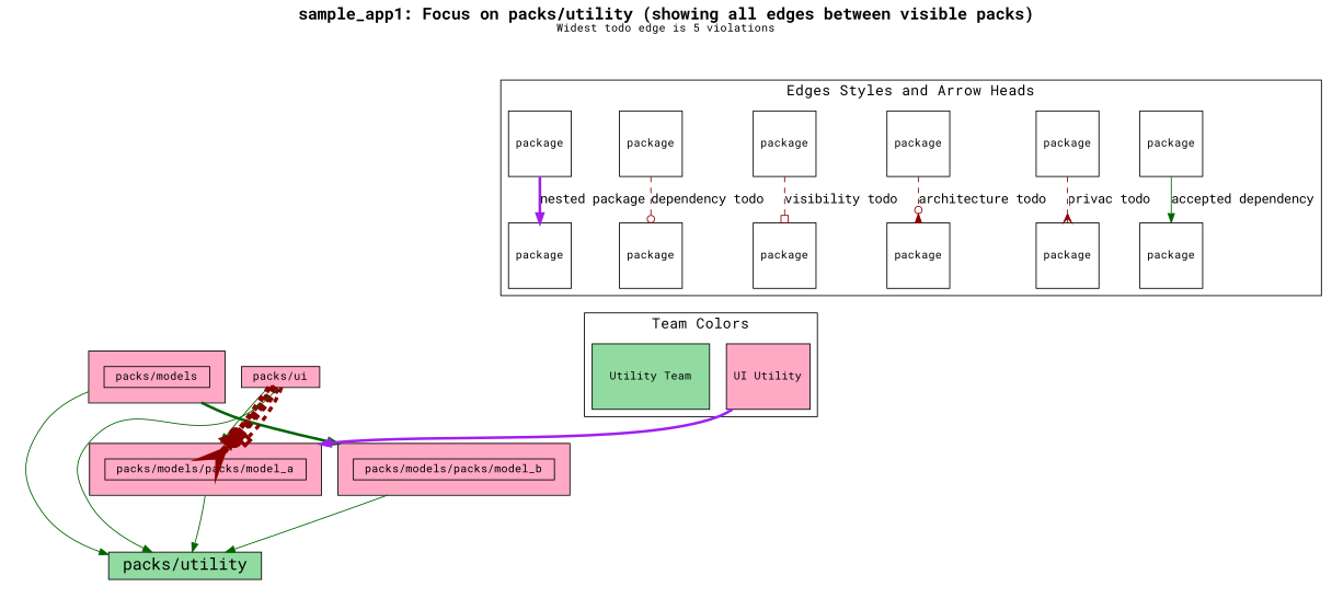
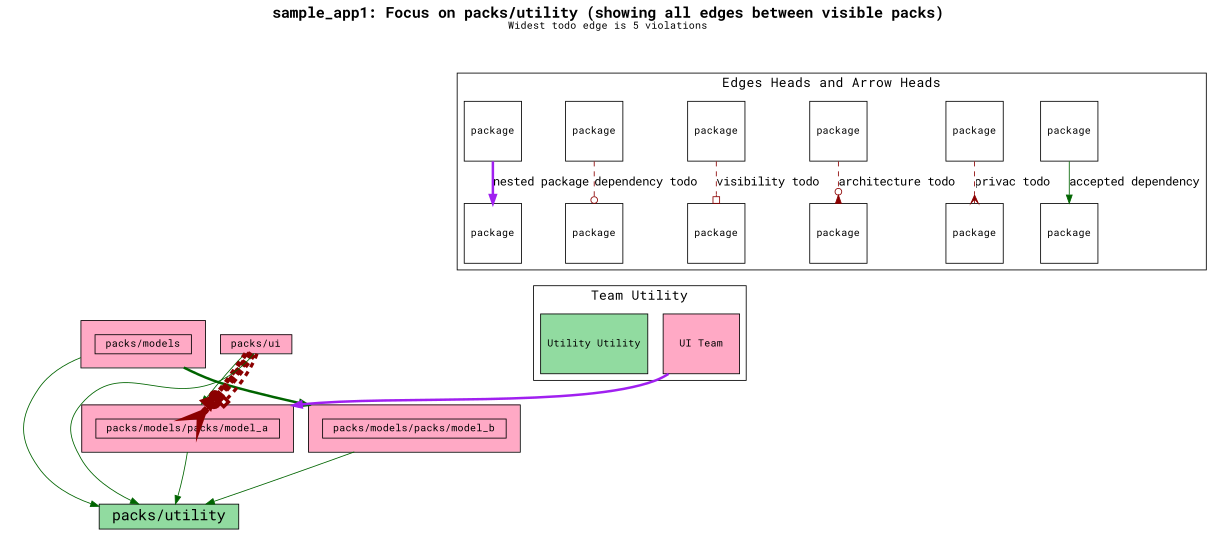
  digraph {
    fontname="Roboto Mono"
    fontsize=18
    label=<<b>sample_app1: Focus on packs/utility (showing all edges between visible packs)</b><br/><font point-size='12'>Widest todo edge is 5 violations</font>>
    labelloc=t
    rankdir=TD
    node [color=black fillcolor=white fontcolor=black fontname="Roboto Mono" fontsize=12 shape=box style=filled]
    edge [color=darkred fontname="Roboto Mono"]
    n1 [fillcolor="#FFA9C5" fontsize=12.0 height=1.0 label=<                 <table border='0' cellborder='1' cellspacing='0' cellpadding='16'><tr><td>                   <table border='0' cellborder='1' cellspacing='0' cellpadding='4'>                     <tr> <td port='private'> packs/models </td> </tr>                   </table>                 </td></tr></table>               > shape=plain]
    n2 [fillcolor="#FFA9C5" fontsize=12.0 height=1.0 label=<                 <table border='0' cellborder='1' cellspacing='0' cellpadding='16'><tr><td>                   <table border='0' cellborder='1' cellspacing='0' cellpadding='4'>                     <tr> <td port='private'> packs/models/packs/model_a </td> </tr>                   </table>                 </td></tr></table>               > shape=plain]
    n3 [fillcolor="#FFA9C5" fontsize=12.0 height=1.0 label=<                 <table border='0' cellborder='1' cellspacing='0' cellpadding='16'><tr><td>                   <table border='0' cellborder='1' cellspacing='0' cellpadding='4'>                     <tr> <td port='private'> packs/models/packs/model_b </td> </tr>                   </table>                 </td></tr></table>               > shape=plain]
    n4 [fillcolor="#FFA9C5" fontsize=12.0 height=1.0 label=<                 <table border='0' cellborder='1' cellspacing='0' cellpadding='4'>                   <tr> <td align='left'> packs/ui </td> </tr>                 </table>               > shape=plain]
    n5 [fillcolor="#91DBA0" fontsize=18.0 height=1.0 label=<                 <table border='0' cellborder='1' cellspacing='0' cellpadding='4'>                   <tr> <td align='left'> packs/utility </td> </tr>                 </table>               > shape=plain]
    n6 [height=1.0 label=package]
    n7 [height=1.0 label=package]
    n8 [height=1.0 label=package]
    n9 [height=1.0 label=package]
    n10 [height=1.0 label=package]
    n11 [height=1.0 label=package]
    n12 [height=1.0 label=package]
    n13 [height=1.0 label=package]
    n14 [height=1.0 label=package]
    n15 [height=1.0 label=package]
    n16 [height=1.0 label=package]
    n17 [height=1.0 label=package]
-   n18 [fillcolor="#FFA9C5" height=1.0 label="UI Utility"]
-   n19 [fillcolor="#91DBA0" height=1.0 label="Utility Team"]
+   n18 [fillcolor="#FFA9C5" height=1.0 label="UI Team"]
+   n19 [fillcolor="#91DBA0" height=1.0 label="Utility Utility"]
    subgraph sub_1 {
      cluster=true
      color=darkgrey
      fillcolor=lightblue
      label=app
      rank=0
      shape=box
      style=filled
      n1
      n2
      n3
      n4
    }
    subgraph sub_2 {
      cluster=false
      color=darkgrey
      fillcolor=lightblue
      shape=box
      style=filled
    }
    subgraph sub_3 {
      cluster=true
      color=darkgrey
      fillcolor=lightblue
      label=utilities
      rank=1
      shape=box
      style=filled
      n5
    }
    subgraph cluster_4 {
      fontsize=16
-     label="Edges Styles and Arrow Heads"
+     label="Edges Heads and Arrow Heads"
      n6
      n7
      n8
      n9
      n10
      n11
      n12
      n13
      n14
      n15
      n16
      n17
    }
    subgraph cluster_5 {
      fontsize=16
-     label="Team Colors"
+     label="Team Utility"
      n18
      n19
    }
    n1 -> n3 [color=darkgreen penwidth=3]
    n1 -> n5 [style=invis color=""]
    n1 -> n5 [color=darkgreen]
    n2 -> n5 [style=invis color=""]
    n2 -> n5 [color=darkgreen]
    n3 -> n5 [style=invis color=""]
    n3 -> n5 [color=darkgreen]
    n4 -> n2 [color=darkgreen]
    n4 -> n2 [arrowhead=odot constraint=false penwidth=10 style=dashed]
    n4 -> n2 [arrowhead=crow constraint=false headport=private penwidth=8 style=dashed]
    n4 -> n2 [arrowhead=invodot constraint=false penwidth=6 style=dashed]
    n4 -> n2 [arrowhead=obox constraint=false penwidth=4 style=dashed]
    n4 -> n5 [style=invis color=""]
    n4 -> n5 [color=darkgreen]
    n6 -> n7 [color=darkgreen label="accepted dependency"]
    n8 -> n9 [arrowhead=crow label="privac todo" style=dashed]
    n10 -> n11 [arrowhead=invodot label="architecture todo" style=dashed]
    n12 -> n13 [arrowhead=obox label="visibility todo" style=dashed]
    n14 -> n15 [arrowhead=odot label="dependency todo" style=dashed]
    n15 -> n19 [style=invis color=""]
    n16 -> n17 [color=purple label="nested package" penwidth=3]
    n18 -> n2 [color=purple penwidth=3]
  }
